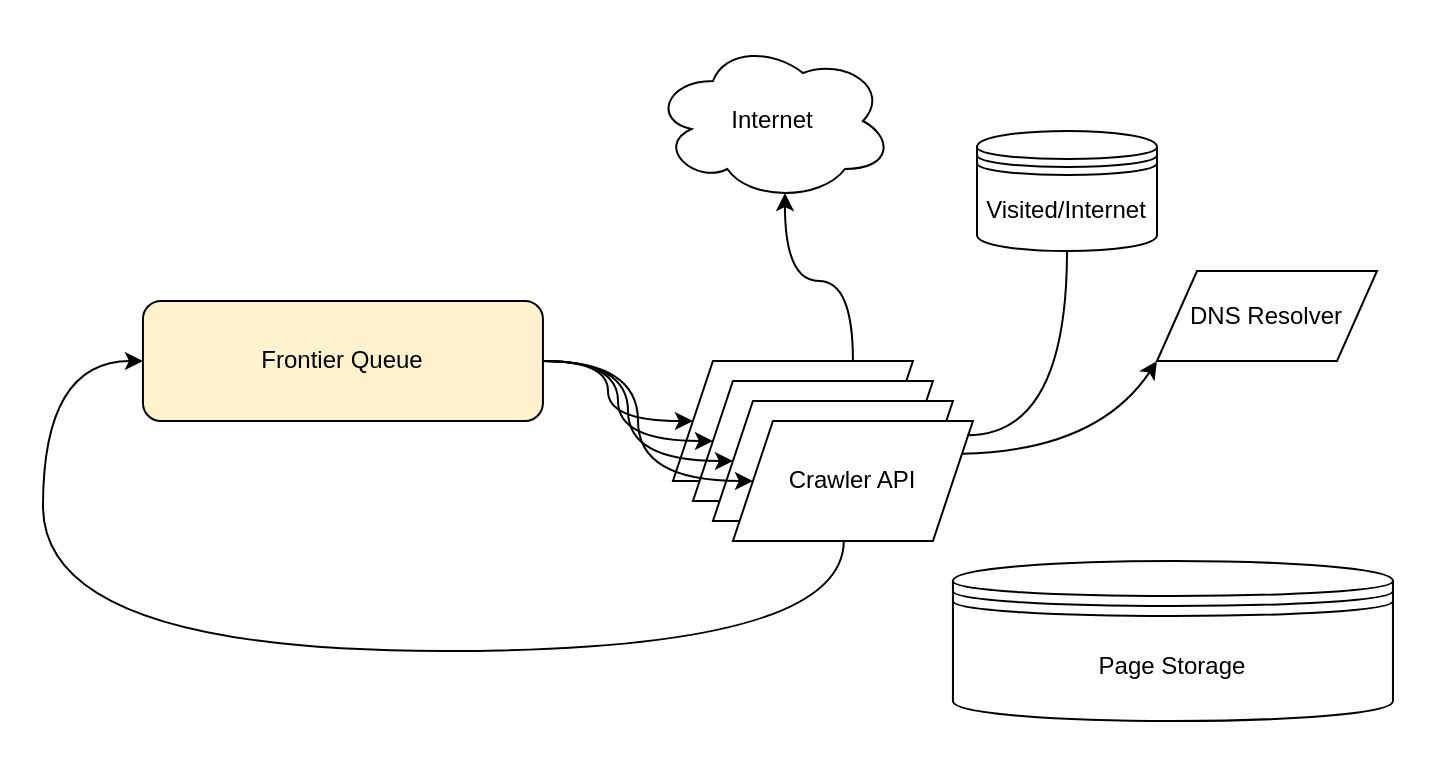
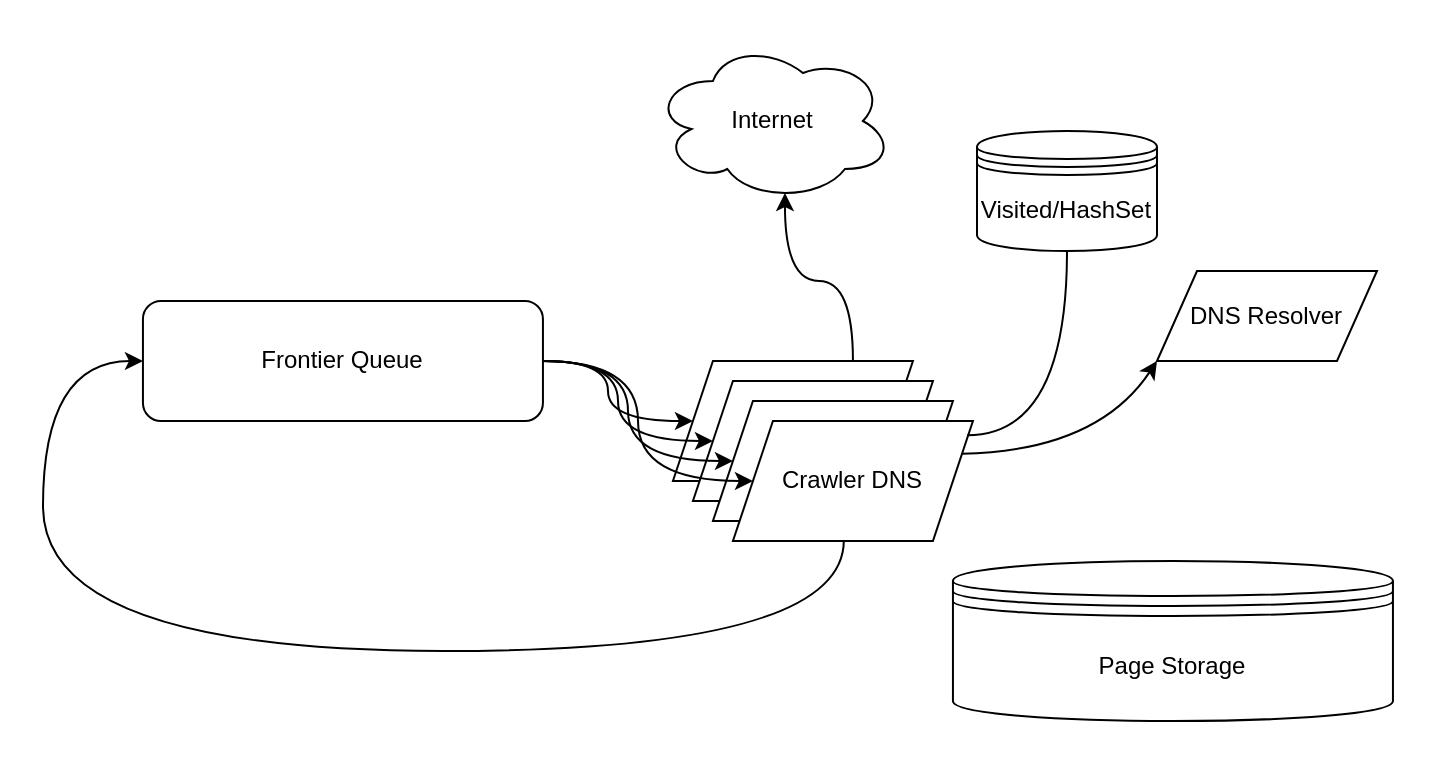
  <mxCell id="0" />
  <mxCell id="1" parent="0" />
- <mxCell id="2" value="Frontier Queue" style="rounded=1;whiteSpace=wrap;html=1;fillColor=#fff2cc;" parent="1" vertex="1"><mxGeometry x="70.97" y="150" width="200" height="60" as="geometry" /></mxCell>
+ <mxCell id="2" value="Frontier Queue" style="rounded=1;whiteSpace=wrap;html=1;" parent="1" vertex="1"><mxGeometry x="70.97" y="150" width="200" height="60" as="geometry" /></mxCell>
  <mxCell id="3" style="edgeStyle=orthogonalEdgeStyle;curved=1;rounded=0;orthogonalLoop=1;jettySize=auto;html=1;exitX=0.75;exitY=0;exitDx=0;exitDy=0;entryX=0.55;entryY=0.95;entryDx=0;entryDy=0;entryPerimeter=0;shadow=0;startArrow=none;startFill=0;" parent="1" source="5" target="12" edge="1"><mxGeometry relative="1" as="geometry" /></mxCell>
  <mxCell id="4" style="edgeStyle=orthogonalEdgeStyle;curved=1;rounded=0;orthogonalLoop=1;jettySize=auto;html=1;exitX=0;exitY=0.5;exitDx=0;exitDy=0;entryX=1;entryY=0.5;entryDx=0;entryDy=0;shadow=0;startArrow=classic;startFill=1;endArrow=none;endFill=0;" parent="1" source="5" target="2" edge="1"><mxGeometry relative="1" as="geometry" /></mxCell>
  <mxCell id="5" value="" style="shape=parallelogram;perimeter=parallelogramPerimeter;whiteSpace=wrap;html=1;fixedSize=1;" parent="1" vertex="1"><mxGeometry x="335.97" y="180" width="120" height="60" as="geometry" /></mxCell>
  <mxCell id="6" style="edgeStyle=orthogonalEdgeStyle;curved=1;rounded=0;orthogonalLoop=1;jettySize=auto;html=1;exitX=0;exitY=0.5;exitDx=0;exitDy=0;entryX=1;entryY=0.5;entryDx=0;entryDy=0;shadow=0;startArrow=classic;startFill=1;endArrow=none;endFill=0;" parent="1" source="7" target="2" edge="1"><mxGeometry relative="1" as="geometry" /></mxCell>
  <mxCell id="7" value="" style="shape=parallelogram;perimeter=parallelogramPerimeter;whiteSpace=wrap;html=1;fixedSize=1;" parent="1" vertex="1"><mxGeometry x="345.97" y="190" width="120" height="60" as="geometry" /></mxCell>
  <mxCell id="8" style="edgeStyle=orthogonalEdgeStyle;curved=1;rounded=0;orthogonalLoop=1;jettySize=auto;html=1;exitX=0;exitY=0.5;exitDx=0;exitDy=0;entryX=1;entryY=0.5;entryDx=0;entryDy=0;shadow=0;startArrow=classic;startFill=1;endArrow=none;endFill=0;" parent="1" source="9" target="2" edge="1"><mxGeometry relative="1" as="geometry" /></mxCell>
  <mxCell id="9" value="" style="shape=parallelogram;perimeter=parallelogramPerimeter;whiteSpace=wrap;html=1;fixedSize=1;" parent="1" vertex="1"><mxGeometry x="355.97" y="200" width="120" height="60" as="geometry" /></mxCell>
  <mxCell id="10" style="edgeStyle=orthogonalEdgeStyle;curved=1;rounded=0;orthogonalLoop=1;jettySize=auto;html=1;exitX=0;exitY=0.5;exitDx=0;exitDy=0;entryX=1;entryY=0.5;entryDx=0;entryDy=0;shadow=0;startArrow=classic;startFill=1;endArrow=none;endFill=0;" parent="1" source="11" target="2" edge="1"><mxGeometry relative="1" as="geometry" /></mxCell>
- <mxCell id="11" value="Crawler API" style="shape=parallelogram;perimeter=parallelogramPerimeter;whiteSpace=wrap;html=1;fixedSize=1;" parent="1" vertex="1"><mxGeometry x="365.97" y="210" width="120" height="60" as="geometry" /></mxCell>
+ <mxCell id="11" value="Crawler DNS" style="shape=parallelogram;perimeter=parallelogramPerimeter;whiteSpace=wrap;html=1;fixedSize=1;" parent="1" vertex="1"><mxGeometry x="365.97" y="210" width="120" height="60" as="geometry" /></mxCell>
  <mxCell id="12" value="Internet" style="ellipse;shape=cloud;whiteSpace=wrap;html=1;shadow=0;sketch=0;" parent="1" vertex="1"><mxGeometry x="325.97" y="20" width="120" height="80" as="geometry" /></mxCell>
  <mxCell id="13" value="Page Storage" style="shape=datastore;whiteSpace=wrap;html=1;shadow=0;sketch=0;" parent="1" vertex="1"><mxGeometry x="475.97" y="280" width="220" height="80" as="geometry" /></mxCell>
  <mxCell id="14" style="edgeStyle=orthogonalEdgeStyle;curved=1;rounded=0;orthogonalLoop=1;jettySize=auto;html=1;exitX=0.976;exitY=0.119;exitDx=0;exitDy=0;entryX=0.5;entryY=1;entryDx=0;entryDy=0;shadow=0;startArrow=none;startFill=0;exitPerimeter=0;endArrow=none;" parent="1" source="11" target="16" edge="1"><mxGeometry relative="1" as="geometry" /></mxCell>
  <mxCell id="15" style="edgeStyle=orthogonalEdgeStyle;curved=1;rounded=0;orthogonalLoop=1;jettySize=auto;html=1;exitX=0.462;exitY=0.995;exitDx=0;exitDy=0;entryX=0;entryY=0.5;entryDx=0;entryDy=0;shadow=0;startArrow=none;startFill=0;exitPerimeter=0;" parent="1" source="11" target="2" edge="1"><mxGeometry relative="1" as="geometry"><Array as="points"><mxPoint x="420.97" y="325" /><mxPoint x="20.97" y="325" /><mxPoint x="20.97" y="180" /></Array><mxPoint x="25.97" y="405" as="sourcePoint" /></mxGeometry></mxCell>
- <mxCell id="16" value="Visited/Internet" style="shape=datastore;whiteSpace=wrap;html=1;shadow=0;sketch=0;" parent="1" vertex="1"><mxGeometry x="488" y="65" width="90" height="60" as="geometry" /></mxCell>
+ <mxCell id="16" value="Visited/HashSet" style="shape=datastore;whiteSpace=wrap;html=1;shadow=0;sketch=0;" parent="1" vertex="1"><mxGeometry x="488" y="65" width="90" height="60" as="geometry" /></mxCell>
  <mxCell id="17" value="DNS Resolver" style="shape=parallelogram;perimeter=parallelogramPerimeter;whiteSpace=wrap;html=1;fixedSize=1;" vertex="1" parent="1"><mxGeometry x="578" y="135" width="110" height="45" as="geometry" /></mxCell>
  <mxCell id="18" value="" style="endArrow=classic;html=1;rounded=0;exitX=1;exitY=0.25;exitDx=0;exitDy=0;curved=1;entryX=0;entryY=1;entryDx=0;entryDy=0;" edge="1" parent="1" source="11" target="17"><mxGeometry width="50" height="50" relative="1" as="geometry"><mxPoint x="560.97" y="235" as="sourcePoint" /><mxPoint x="618" y="195" as="targetPoint" /><Array as="points"><mxPoint x="548" y="225" /></Array></mxGeometry></mxCell>
